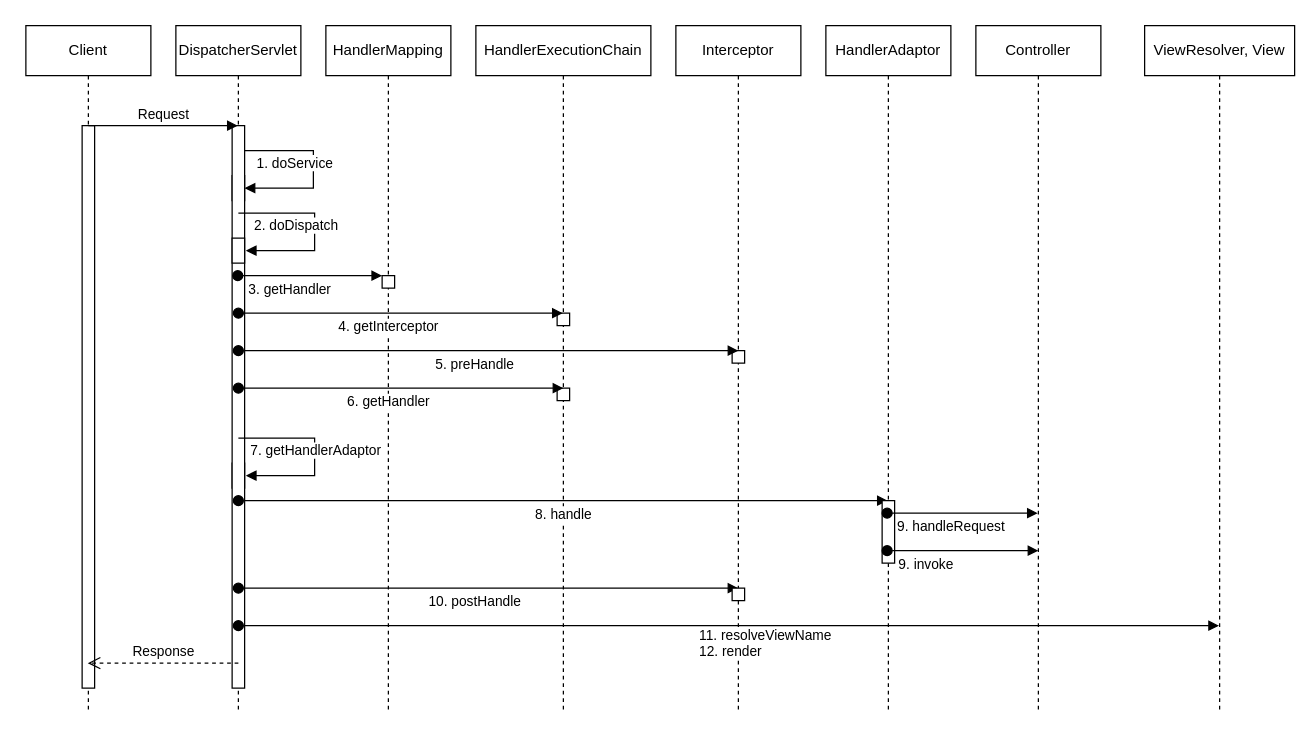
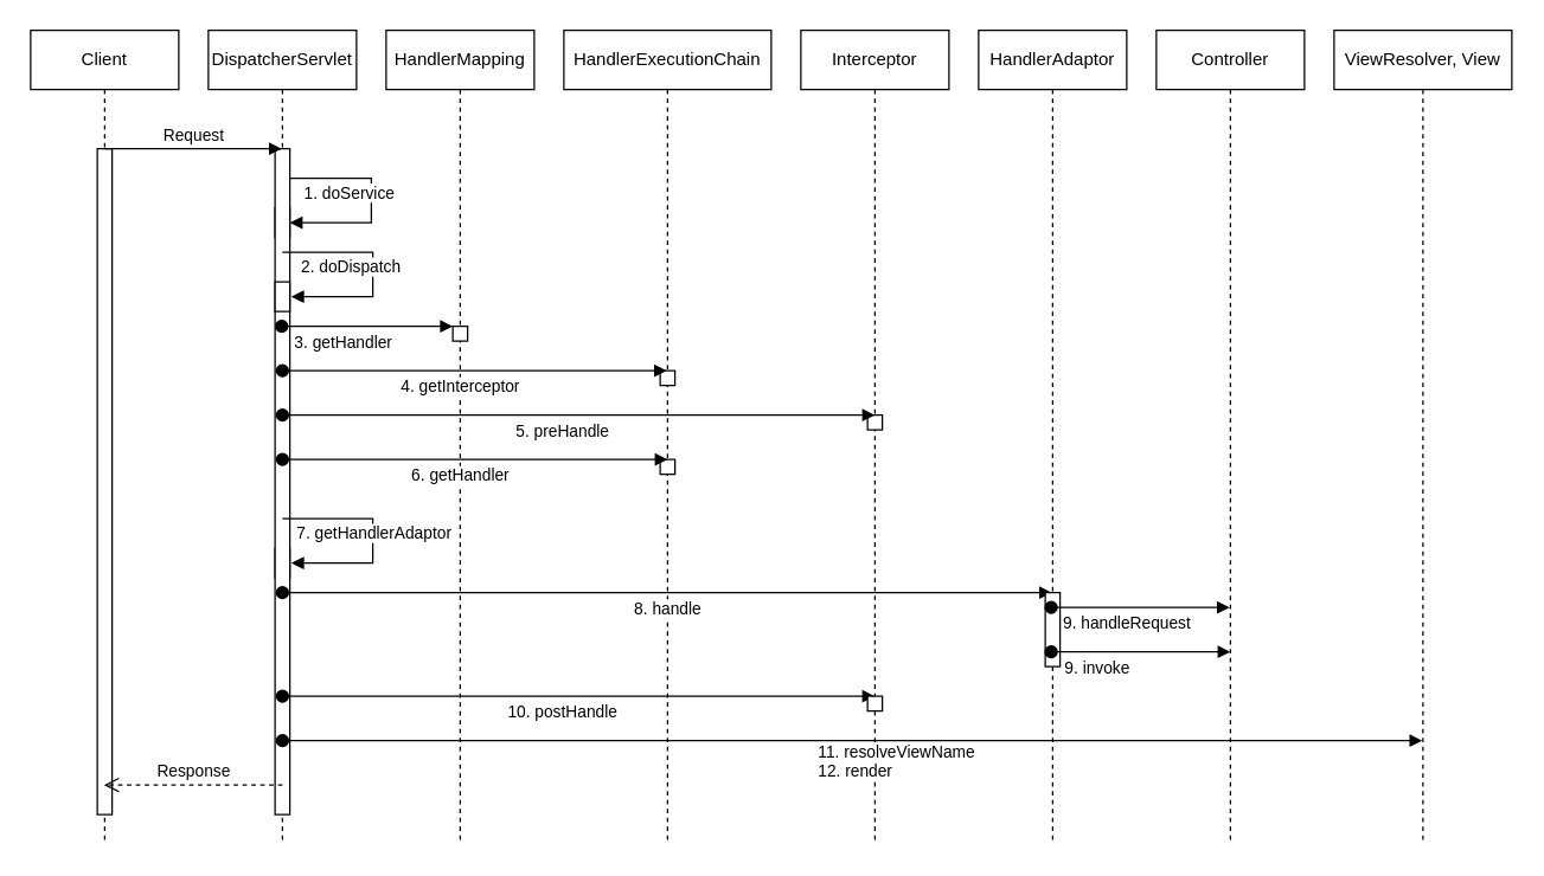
  <mxCell id="0" />
  <mxCell id="1" parent="0" />
  <mxCell id="2" value="DispatcherServlet" style="shape=umlLifeline;perimeter=lifelinePerimeter;whiteSpace=wrap;html=1;container=1;dropTarget=0;collapsible=0;recursiveResize=0;outlineConnect=0;portConstraint=eastwest;newEdgeStyle={&quot;edgeStyle&quot;:&quot;elbowEdgeStyle&quot;,&quot;elbow&quot;:&quot;vertical&quot;,&quot;curved&quot;:0,&quot;rounded&quot;:0};" vertex="1" parent="1"><mxGeometry x="140" y="20" width="100" height="550" as="geometry" /></mxCell>
  <mxCell id="3" value="" style="html=1;points=[];perimeter=orthogonalPerimeter;outlineConnect=0;targetShapes=umlLifeline;portConstraint=eastwest;newEdgeStyle={&quot;edgeStyle&quot;:&quot;elbowEdgeStyle&quot;,&quot;elbow&quot;:&quot;vertical&quot;,&quot;curved&quot;:0,&quot;rounded&quot;:0};" vertex="1" parent="2"><mxGeometry x="45" y="120" width="10" height="20" as="geometry" /></mxCell>
  <mxCell id="4" value="1. doService" style="html=1;align=left;spacingLeft=2;endArrow=block;rounded=0;edgeStyle=orthogonalEdgeStyle;curved=0;rounded=0;" edge="1" target="3" parent="2" source="2"><mxGeometry x="-0.855" y="-10" relative="1" as="geometry"><mxPoint x="55" y="100" as="sourcePoint" /><Array as="points"><mxPoint x="110" y="100" /><mxPoint x="110" y="130" /></Array><mxPoint as="offset" /></mxGeometry></mxCell>
  <mxCell id="5" value="" style="html=1;points=[];perimeter=orthogonalPerimeter;outlineConnect=0;targetShapes=umlLifeline;portConstraint=eastwest;newEdgeStyle={&quot;edgeStyle&quot;:&quot;elbowEdgeStyle&quot;,&quot;elbow&quot;:&quot;vertical&quot;,&quot;curved&quot;:0,&quot;rounded&quot;:0};" vertex="1" parent="2"><mxGeometry x="45" y="350" width="10" height="20" as="geometry" /></mxCell>
  <mxCell id="6" value="Client" style="shape=umlLifeline;perimeter=lifelinePerimeter;whiteSpace=wrap;html=1;container=1;dropTarget=0;collapsible=0;recursiveResize=0;outlineConnect=0;portConstraint=eastwest;newEdgeStyle={&quot;edgeStyle&quot;:&quot;elbowEdgeStyle&quot;,&quot;elbow&quot;:&quot;vertical&quot;,&quot;curved&quot;:0,&quot;rounded&quot;:0};" vertex="1" parent="1"><mxGeometry x="20" y="20" width="100" height="550" as="geometry" /></mxCell>
  <mxCell id="7" value="" style="html=1;points=[];perimeter=orthogonalPerimeter;outlineConnect=0;targetShapes=umlLifeline;portConstraint=eastwest;newEdgeStyle={&quot;edgeStyle&quot;:&quot;elbowEdgeStyle&quot;,&quot;elbow&quot;:&quot;vertical&quot;,&quot;curved&quot;:0,&quot;rounded&quot;:0};" vertex="1" parent="6"><mxGeometry x="45" y="80" width="10" height="450" as="geometry" /></mxCell>
  <mxCell id="8" value="" style="html=1;points=[];perimeter=orthogonalPerimeter;outlineConnect=0;targetShapes=umlLifeline;portConstraint=eastwest;newEdgeStyle={&quot;edgeStyle&quot;:&quot;elbowEdgeStyle&quot;,&quot;elbow&quot;:&quot;vertical&quot;,&quot;curved&quot;:0,&quot;rounded&quot;:0};" vertex="1" parent="1"><mxGeometry x="185" y="100" width="10" height="450" as="geometry" /></mxCell>
  <mxCell id="9" value="HandlerMapping" style="shape=umlLifeline;perimeter=lifelinePerimeter;whiteSpace=wrap;html=1;container=1;dropTarget=0;collapsible=0;recursiveResize=0;outlineConnect=0;portConstraint=eastwest;newEdgeStyle={&quot;edgeStyle&quot;:&quot;elbowEdgeStyle&quot;,&quot;elbow&quot;:&quot;vertical&quot;,&quot;curved&quot;:0,&quot;rounded&quot;:0};" vertex="1" parent="1"><mxGeometry x="260" y="20" width="100" height="550" as="geometry" /></mxCell>
  <mxCell id="10" value="" style="html=1;points=[];perimeter=orthogonalPerimeter;outlineConnect=0;targetShapes=umlLifeline;portConstraint=eastwest;newEdgeStyle={&quot;edgeStyle&quot;:&quot;elbowEdgeStyle&quot;,&quot;elbow&quot;:&quot;vertical&quot;,&quot;curved&quot;:0,&quot;rounded&quot;:0};" vertex="1" parent="9"><mxGeometry x="45" y="200" width="10" height="10" as="geometry" /></mxCell>
  <mxCell id="11" value="HandlerExecutionChain" style="shape=umlLifeline;perimeter=lifelinePerimeter;whiteSpace=wrap;html=1;container=1;dropTarget=0;collapsible=0;recursiveResize=0;outlineConnect=0;portConstraint=eastwest;newEdgeStyle={&quot;edgeStyle&quot;:&quot;elbowEdgeStyle&quot;,&quot;elbow&quot;:&quot;vertical&quot;,&quot;curved&quot;:0,&quot;rounded&quot;:0};" vertex="1" parent="1"><mxGeometry x="380" y="20" width="140" height="550" as="geometry" /></mxCell>
  <mxCell id="12" value="" style="html=1;points=[];perimeter=orthogonalPerimeter;outlineConnect=0;targetShapes=umlLifeline;portConstraint=eastwest;newEdgeStyle={&quot;edgeStyle&quot;:&quot;elbowEdgeStyle&quot;,&quot;elbow&quot;:&quot;vertical&quot;,&quot;curved&quot;:0,&quot;rounded&quot;:0};" vertex="1" parent="11"><mxGeometry x="65" y="230" width="10" height="10" as="geometry" /></mxCell>
  <mxCell id="13" value="" style="html=1;points=[];perimeter=orthogonalPerimeter;outlineConnect=0;targetShapes=umlLifeline;portConstraint=eastwest;newEdgeStyle={&quot;edgeStyle&quot;:&quot;elbowEdgeStyle&quot;,&quot;elbow&quot;:&quot;vertical&quot;,&quot;curved&quot;:0,&quot;rounded&quot;:0};" vertex="1" parent="11"><mxGeometry x="65" y="290" width="10" height="10" as="geometry" /></mxCell>
  <mxCell id="14" value="Interceptor" style="shape=umlLifeline;perimeter=lifelinePerimeter;whiteSpace=wrap;html=1;container=1;dropTarget=0;collapsible=0;recursiveResize=0;outlineConnect=0;portConstraint=eastwest;newEdgeStyle={&quot;edgeStyle&quot;:&quot;elbowEdgeStyle&quot;,&quot;elbow&quot;:&quot;vertical&quot;,&quot;curved&quot;:0,&quot;rounded&quot;:0};" vertex="1" parent="1"><mxGeometry x="540" y="20" width="100" height="550" as="geometry" /></mxCell>
  <mxCell id="15" value="" style="html=1;points=[];perimeter=orthogonalPerimeter;outlineConnect=0;targetShapes=umlLifeline;portConstraint=eastwest;newEdgeStyle={&quot;edgeStyle&quot;:&quot;elbowEdgeStyle&quot;,&quot;elbow&quot;:&quot;vertical&quot;,&quot;curved&quot;:0,&quot;rounded&quot;:0};" vertex="1" parent="14"><mxGeometry x="45" y="260" width="10" height="10" as="geometry" /></mxCell>
  <mxCell id="16" value="HandlerAdaptor" style="shape=umlLifeline;perimeter=lifelinePerimeter;whiteSpace=wrap;html=1;container=1;dropTarget=0;collapsible=0;recursiveResize=0;outlineConnect=0;portConstraint=eastwest;newEdgeStyle={&quot;edgeStyle&quot;:&quot;elbowEdgeStyle&quot;,&quot;elbow&quot;:&quot;vertical&quot;,&quot;curved&quot;:0,&quot;rounded&quot;:0};" vertex="1" parent="1"><mxGeometry x="660" y="20" width="100" height="550" as="geometry" /></mxCell>
  <mxCell id="17" value="Controller" style="shape=umlLifeline;perimeter=lifelinePerimeter;whiteSpace=wrap;html=1;container=1;dropTarget=0;collapsible=0;recursiveResize=0;outlineConnect=0;portConstraint=eastwest;newEdgeStyle={&quot;edgeStyle&quot;:&quot;elbowEdgeStyle&quot;,&quot;elbow&quot;:&quot;vertical&quot;,&quot;curved&quot;:0,&quot;rounded&quot;:0};" vertex="1" parent="1"><mxGeometry x="780" y="20" width="100" height="550" as="geometry" /></mxCell>
- <mxCell id="18" value="ViewResolver, View" style="shape=umlLifeline;perimeter=lifelinePerimeter;whiteSpace=wrap;html=1;container=1;dropTarget=0;collapsible=0;recursiveResize=0;outlineConnect=0;portConstraint=eastwest;newEdgeStyle={&quot;edgeStyle&quot;:&quot;elbowEdgeStyle&quot;,&quot;elbow&quot;:&quot;vertical&quot;,&quot;curved&quot;:0,&quot;rounded&quot;:0};" vertex="1" parent="1"><mxGeometry x="915" y="20" width="120" height="550" as="geometry" /></mxCell>
+ <mxCell id="18" value="ViewResolver, View" style="shape=umlLifeline;perimeter=lifelinePerimeter;whiteSpace=wrap;html=1;container=1;dropTarget=0;collapsible=0;recursiveResize=0;outlineConnect=0;portConstraint=eastwest;newEdgeStyle={&quot;edgeStyle&quot;:&quot;elbowEdgeStyle&quot;,&quot;elbow&quot;:&quot;vertical&quot;,&quot;curved&quot;:0,&quot;rounded&quot;:0};" vertex="1" parent="1"><mxGeometry x="900" y="20" width="120" height="550" as="geometry" /></mxCell>
  <mxCell id="19" value="Request" style="html=1;verticalAlign=bottom;endArrow=block;edgeStyle=elbowEdgeStyle;elbow=vertical;curved=0;rounded=0;" edge="1" parent="1" target="2"><mxGeometry width="80" relative="1" as="geometry"><mxPoint x="70" y="100" as="sourcePoint" /><mxPoint x="150" y="100" as="targetPoint" /></mxGeometry></mxCell>
  <mxCell id="20" value="2. doDispatch" style="html=1;align=left;spacingLeft=2;endArrow=block;rounded=0;edgeStyle=orthogonalEdgeStyle;curved=0;rounded=0;" edge="1" parent="1"><mxGeometry x="-0.863" y="-10" relative="1" as="geometry"><mxPoint x="190" y="170" as="sourcePoint" /><Array as="points"><mxPoint x="251" y="170" /><mxPoint x="251" y="200" /></Array><mxPoint x="196" y="200" as="targetPoint" /><mxPoint x="-1" as="offset" /></mxGeometry></mxCell>
  <mxCell id="21" value="3. getHandler" style="html=1;verticalAlign=bottom;startArrow=oval;endArrow=block;startSize=8;edgeStyle=elbowEdgeStyle;elbow=vertical;curved=0;rounded=0;" edge="1" target="10" parent="1" source="2"><mxGeometry x="-0.298" y="-20" relative="1" as="geometry"><mxPoint x="360" y="170" as="sourcePoint" /><Array as="points"><mxPoint x="250" y="220" /><mxPoint x="190" y="170" /></Array><mxPoint as="offset" /></mxGeometry></mxCell>
  <mxCell id="22" value="4. getInterceptor" style="html=1;verticalAlign=bottom;startArrow=oval;endArrow=block;startSize=8;edgeStyle=elbowEdgeStyle;elbow=vertical;curved=0;rounded=0;" edge="1" parent="1"><mxGeometry x="-0.075" y="-20" relative="1" as="geometry"><mxPoint x="190" y="250" as="sourcePoint" /><mxPoint x="449.5" y="250" as="targetPoint" /><Array as="points"><mxPoint x="251" y="250" /><mxPoint x="191" y="200" /></Array><mxPoint as="offset" /></mxGeometry></mxCell>
  <mxCell id="23" value="8. handle" style="html=1;verticalAlign=bottom;startArrow=oval;endArrow=block;startSize=8;edgeStyle=elbowEdgeStyle;elbow=vertical;curved=0;rounded=0;" edge="1" parent="1" target="16"><mxGeometry x="0.001" y="-20" relative="1" as="geometry"><mxPoint x="190" y="400" as="sourcePoint" /><mxPoint x="589.5" y="400" as="targetPoint" /><Array as="points"><mxPoint x="251" y="400" /><mxPoint x="191" y="350" /></Array><mxPoint as="offset" /></mxGeometry></mxCell>
  <mxCell id="24" value="6. getHandler" style="html=1;verticalAlign=bottom;startArrow=oval;endArrow=block;startSize=8;edgeStyle=elbowEdgeStyle;elbow=vertical;curved=0;rounded=0;" edge="1" parent="1"><mxGeometry x="-0.077" y="-20" relative="1" as="geometry"><mxPoint x="190" y="310" as="sourcePoint" /><mxPoint x="450" y="310" as="targetPoint" /><Array as="points"><mxPoint x="251" y="310" /><mxPoint x="191" y="260" /></Array><mxPoint as="offset" /></mxGeometry></mxCell>
  <mxCell id="25" value="7. getHandlerAdaptor" style="html=1;align=left;spacingLeft=2;endArrow=block;rounded=0;edgeStyle=orthogonalEdgeStyle;curved=0;rounded=0;" edge="1" parent="1"><mxGeometry x="-0.913" y="-10" relative="1" as="geometry"><mxPoint x="190" y="350" as="sourcePoint" /><Array as="points"><mxPoint x="251" y="350" /><mxPoint x="251" y="380" /></Array><mxPoint x="196" y="380" as="targetPoint" /><mxPoint as="offset" /></mxGeometry></mxCell>
  <mxCell id="26" value="" style="html=1;points=[];perimeter=orthogonalPerimeter;outlineConnect=0;targetShapes=umlLifeline;portConstraint=eastwest;newEdgeStyle={&quot;edgeStyle&quot;:&quot;elbowEdgeStyle&quot;,&quot;elbow&quot;:&quot;vertical&quot;,&quot;curved&quot;:0,&quot;rounded&quot;:0};" vertex="1" parent="1"><mxGeometry x="185" y="190" width="10" height="20" as="geometry" /></mxCell>
  <mxCell id="27" value="5. preHandle" style="html=1;verticalAlign=bottom;startArrow=oval;endArrow=block;startSize=8;edgeStyle=elbowEdgeStyle;elbow=vertical;curved=0;rounded=0;" edge="1" parent="1"><mxGeometry x="-0.05" y="-20" relative="1" as="geometry"><mxPoint x="190" y="280" as="sourcePoint" /><mxPoint x="590" y="280" as="targetPoint" /><Array as="points"><mxPoint x="251" y="280" /><mxPoint x="191" y="230" /></Array><mxPoint x="-1" as="offset" /></mxGeometry></mxCell>
  <mxCell id="28" value="" style="html=1;points=[];perimeter=orthogonalPerimeter;outlineConnect=0;targetShapes=umlLifeline;portConstraint=eastwest;newEdgeStyle={&quot;edgeStyle&quot;:&quot;elbowEdgeStyle&quot;,&quot;elbow&quot;:&quot;vertical&quot;,&quot;curved&quot;:0,&quot;rounded&quot;:0};" vertex="1" parent="1"><mxGeometry x="705" y="400" width="10" height="50" as="geometry" /></mxCell>
  <mxCell id="29" value="9. handleRequest" style="html=1;verticalAlign=bottom;startArrow=oval;endArrow=block;startSize=8;edgeStyle=elbowEdgeStyle;elbow=vertical;curved=0;rounded=0;" edge="1" parent="1" target="17"><mxGeometry x="-0.153" y="-20" relative="1" as="geometry"><mxPoint x="709" y="410" as="sourcePoint" /><mxPoint x="825" y="410" as="targetPoint" /><Array as="points"><mxPoint x="770" y="410" /><mxPoint x="710" y="360" /></Array><mxPoint as="offset" /></mxGeometry></mxCell>
  <mxCell id="30" value="9. invoke" style="html=1;verticalAlign=bottom;startArrow=oval;endArrow=block;startSize=8;edgeStyle=elbowEdgeStyle;elbow=vertical;curved=0;rounded=0;" edge="1" parent="1"><mxGeometry x="-0.488" y="-20" relative="1" as="geometry"><mxPoint x="709" y="440" as="sourcePoint" /><mxPoint x="830" y="440" as="targetPoint" /><Array as="points"><mxPoint x="770" y="440" /><mxPoint x="710" y="390" /></Array><mxPoint as="offset" /></mxGeometry></mxCell>
  <mxCell id="31" value="10. postHandle" style="html=1;verticalAlign=bottom;startArrow=oval;endArrow=block;startSize=8;edgeStyle=elbowEdgeStyle;elbow=vertical;curved=0;rounded=0;" edge="1" parent="1"><mxGeometry x="-0.05" y="-20" relative="1" as="geometry"><mxPoint x="190" y="470" as="sourcePoint" /><mxPoint x="590" y="470" as="targetPoint" /><Array as="points"><mxPoint x="251" y="470" /><mxPoint x="191" y="420" /></Array><mxPoint x="-1" as="offset" /></mxGeometry></mxCell>
  <mxCell id="32" value="" style="html=1;points=[];perimeter=orthogonalPerimeter;outlineConnect=0;targetShapes=umlLifeline;portConstraint=eastwest;newEdgeStyle={&quot;edgeStyle&quot;:&quot;elbowEdgeStyle&quot;,&quot;elbow&quot;:&quot;vertical&quot;,&quot;curved&quot;:0,&quot;rounded&quot;:0};" vertex="1" parent="1"><mxGeometry x="585" y="470" width="10" height="10" as="geometry" /></mxCell>
  <mxCell id="33" value="11. resolveViewName&lt;br&gt;12. render" style="html=1;verticalAlign=bottom;startArrow=oval;endArrow=block;startSize=8;edgeStyle=elbowEdgeStyle;elbow=vertical;curved=0;rounded=0;align=left;" edge="1" parent="1" target="18"><mxGeometry x="-0.064" y="-30" relative="1" as="geometry"><mxPoint x="190" y="500" as="sourcePoint" /><mxPoint x="710" y="500" as="targetPoint" /><Array as="points"><mxPoint x="251" y="500" /><mxPoint x="191" y="450" /></Array><mxPoint as="offset" /></mxGeometry></mxCell>
  <mxCell id="34" value="Response" style="html=1;verticalAlign=bottom;endArrow=open;dashed=1;endSize=8;edgeStyle=elbowEdgeStyle;elbow=vertical;curved=0;rounded=0;" edge="1" parent="1" target="6"><mxGeometry relative="1" as="geometry"><mxPoint x="190" y="530" as="sourcePoint" /><mxPoint x="110" y="530" as="targetPoint" /></mxGeometry></mxCell>
